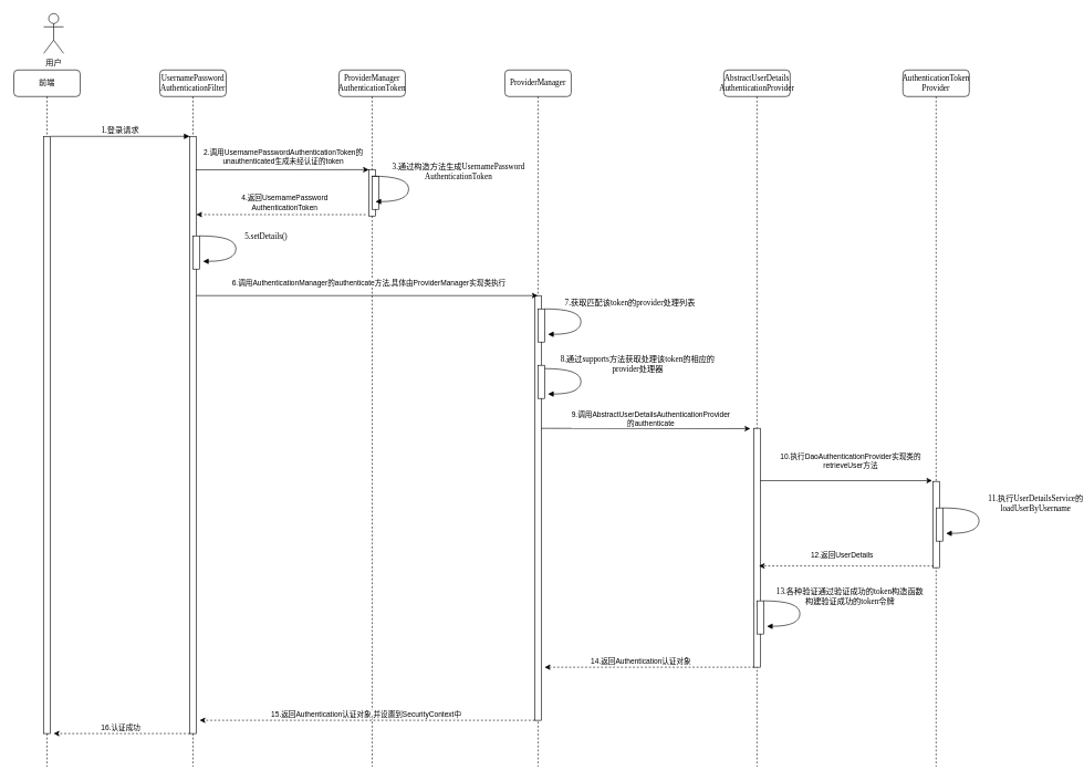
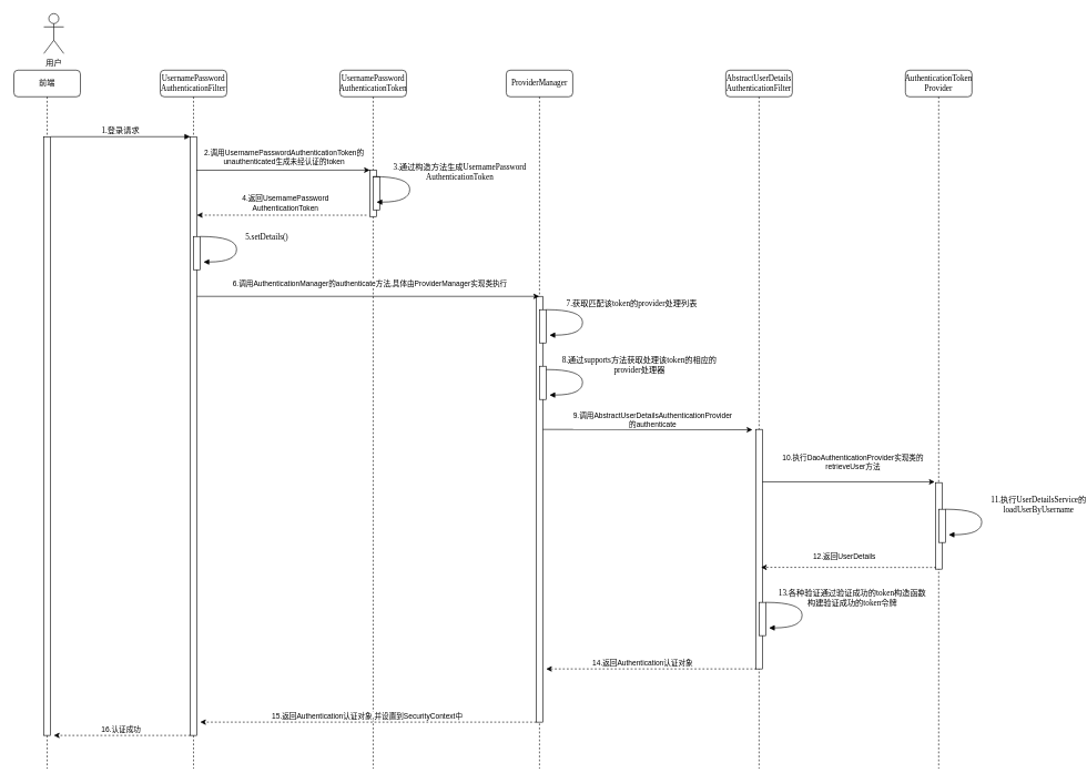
  <mxCell id="0" />
  <mxCell id="1" parent="0" />
  <mxCell id="2" value="UsernamePassword&lt;br&gt;AuthenticationFilter" style="shape=umlLifeline;perimeter=lifelinePerimeter;whiteSpace=wrap;html=1;container=1;collapsible=0;recursiveResize=0;outlineConnect=0;rounded=1;shadow=0;comic=0;labelBackgroundColor=none;strokeWidth=1;fontFamily=Verdana;fontSize=12;align=center;" parent="1" vertex="1"><mxGeometry x="240" y="105" width="100" height="1050" as="geometry" /></mxCell>
  <mxCell id="3" value="" style="html=1;points=[];perimeter=orthogonalPerimeter;rounded=0;shadow=0;comic=0;labelBackgroundColor=none;strokeWidth=1;fontFamily=Verdana;fontSize=12;align=center;" parent="2" vertex="1"><mxGeometry x="45" y="100" width="10" height="900" as="geometry" /></mxCell>
  <mxCell id="4" value="" style="html=1;points=[];perimeter=orthogonalPerimeter;rounded=0;shadow=0;comic=0;labelBackgroundColor=none;strokeWidth=1;fontFamily=Verdana;fontSize=12;align=center;" vertex="1" parent="2"><mxGeometry x="50" y="250" width="10" height="50" as="geometry" /></mxCell>
- <mxCell id="5" value="ProviderManager&lt;br&gt;AuthenticationToken" style="shape=umlLifeline;perimeter=lifelinePerimeter;whiteSpace=wrap;html=1;container=1;collapsible=0;recursiveResize=0;outlineConnect=0;rounded=1;shadow=0;comic=0;labelBackgroundColor=none;strokeWidth=1;fontFamily=Verdana;fontSize=12;align=center;" parent="1" vertex="1"><mxGeometry x="510" y="105" width="100" height="1050" as="geometry" /></mxCell>
+ <mxCell id="5" value="UsernamePassword&lt;br&gt;AuthenticationToken" style="shape=umlLifeline;perimeter=lifelinePerimeter;whiteSpace=wrap;html=1;container=1;collapsible=0;recursiveResize=0;outlineConnect=0;rounded=1;shadow=0;comic=0;labelBackgroundColor=none;strokeWidth=1;fontFamily=Verdana;fontSize=12;align=center;" parent="1" vertex="1"><mxGeometry x="510" y="105" width="100" height="1050" as="geometry" /></mxCell>
  <mxCell id="6" value="" style="html=1;points=[];perimeter=orthogonalPerimeter;rounded=0;shadow=0;comic=0;labelBackgroundColor=none;strokeWidth=1;fontFamily=Verdana;fontSize=12;align=center;" vertex="1" parent="5"><mxGeometry x="45" y="150" width="10" height="70" as="geometry" /></mxCell>
  <mxCell id="7" value="" style="html=1;points=[];perimeter=orthogonalPerimeter;rounded=0;shadow=0;comic=0;labelBackgroundColor=none;strokeWidth=1;fontFamily=Verdana;fontSize=12;align=center;" vertex="1" parent="5"><mxGeometry x="50" y="160" width="10" height="50" as="geometry" /></mxCell>
  <mxCell id="8" value="3.通过构造方法生成UsernamePassword&lt;br&gt;AuthenticationToken" style="html=1;verticalAlign=bottom;endArrow=block;labelBackgroundColor=none;fontFamily=Verdana;fontSize=12;elbow=vertical;edgeStyle=orthogonalEdgeStyle;curved=1;entryX=1;entryY=0.286;entryPerimeter=0;exitX=1.038;exitY=0.345;exitPerimeter=0;" edge="1" parent="5"><mxGeometry x="-0.093" y="75" relative="1" as="geometry"><mxPoint x="50.003" y="160" as="sourcePoint" /><mxPoint x="55.003" y="198.333" as="targetPoint" /><Array as="points"><mxPoint x="105" y="160" /><mxPoint x="105" y="198" /></Array><mxPoint as="offset" /></mxGeometry></mxCell>
  <mxCell id="9" value="ProviderManager" style="shape=umlLifeline;perimeter=lifelinePerimeter;whiteSpace=wrap;html=1;container=1;collapsible=0;recursiveResize=0;outlineConnect=0;rounded=1;shadow=0;comic=0;labelBackgroundColor=none;strokeWidth=1;fontFamily=Verdana;fontSize=12;align=center;" parent="1" vertex="1"><mxGeometry x="760" y="105" width="100" height="1050" as="geometry" /></mxCell>
  <mxCell id="10" value="" style="html=1;points=[];perimeter=orthogonalPerimeter;rounded=0;shadow=0;comic=0;labelBackgroundColor=none;strokeWidth=1;fontFamily=Verdana;fontSize=12;align=center;" vertex="1" parent="9"><mxGeometry x="45" y="340" width="10" height="640" as="geometry" /></mxCell>
  <mxCell id="11" value="" style="html=1;points=[];perimeter=orthogonalPerimeter;rounded=0;shadow=0;comic=0;labelBackgroundColor=none;strokeWidth=1;fontFamily=Verdana;fontSize=12;align=center;" vertex="1" parent="9"><mxGeometry x="50" y="360" width="10" height="50" as="geometry" /></mxCell>
  <mxCell id="12" value="" style="html=1;points=[];perimeter=orthogonalPerimeter;rounded=0;shadow=0;comic=0;labelBackgroundColor=none;strokeWidth=1;fontFamily=Verdana;fontSize=12;align=center;" vertex="1" parent="9"><mxGeometry x="50" y="445" width="10" height="50" as="geometry" /></mxCell>
  <mxCell id="13" value="前端" style="shape=umlLifeline;perimeter=lifelinePerimeter;whiteSpace=wrap;html=1;container=1;collapsible=0;recursiveResize=0;outlineConnect=0;rounded=1;shadow=0;comic=0;labelBackgroundColor=none;strokeWidth=1;fontFamily=Verdana;fontSize=12;align=center;" parent="1" vertex="1"><mxGeometry x="20" y="105" width="100" height="1050" as="geometry" /></mxCell>
  <mxCell id="14" value="" style="html=1;points=[];perimeter=orthogonalPerimeter;rounded=0;shadow=0;comic=0;labelBackgroundColor=none;strokeWidth=1;fontFamily=Verdana;fontSize=12;align=center;" parent="13" vertex="1"><mxGeometry x="45" y="100" width="10" height="900" as="geometry" /></mxCell>
  <mxCell id="15" value="1.登录请求" style="html=1;verticalAlign=bottom;endArrow=block;entryX=0;entryY=0;labelBackgroundColor=none;fontFamily=Verdana;fontSize=12;edgeStyle=elbowEdgeStyle;elbow=vertical;" parent="1" source="14" target="3" edge="1"><mxGeometry relative="1" as="geometry"><mxPoint x="220" y="215" as="sourcePoint" /></mxGeometry></mxCell>
  <mxCell id="16" style="rounded=0;orthogonalLoop=1;jettySize=auto;html=1;dashed=1;" parent="1" edge="1"><mxGeometry relative="1" as="geometry"><mxPoint x="285" y="1105" as="sourcePoint" /><mxPoint x="80" y="1105" as="targetPoint" /></mxGeometry></mxCell>
  <mxCell id="17" value="16.认证成功" style="edgeLabel;html=1;align=center;verticalAlign=middle;resizable=0;points=[];" vertex="1" connectable="0" parent="16"><mxGeometry x="-0.112" y="1" relative="1" as="geometry"><mxPoint x="-14" y="-11" as="offset" /></mxGeometry></mxCell>
  <mxCell id="18" value="用户" style="shape=umlActor;verticalLabelPosition=bottom;verticalAlign=top;html=1;outlineConnect=0;" parent="1" vertex="1"><mxGeometry x="65" y="20" width="30" height="60" as="geometry" /></mxCell>
  <mxCell id="19" value="5.setDetails()" style="html=1;verticalAlign=bottom;endArrow=block;labelBackgroundColor=none;fontFamily=Verdana;fontSize=12;elbow=vertical;edgeStyle=orthogonalEdgeStyle;curved=1;entryX=1;entryY=0.286;entryPerimeter=0;exitX=1.038;exitY=0.345;exitPerimeter=0;" edge="1" parent="1"><mxGeometry x="-0.093" y="45" relative="1" as="geometry"><mxPoint x="300.003" y="355" as="sourcePoint" /><mxPoint x="305.003" y="393.333" as="targetPoint" /><Array as="points"><mxPoint x="354.67" y="355" /><mxPoint x="354.67" y="393" /></Array><mxPoint as="offset" /></mxGeometry></mxCell>
  <mxCell id="20" style="rounded=0;orthogonalLoop=1;jettySize=auto;html=1;exitX=0.9;exitY=0.056;exitDx=0;exitDy=0;exitPerimeter=0;entryX=0;entryY=0.003;entryDx=0;entryDy=0;entryPerimeter=0;" edge="1" parent="1" source="3" target="6"><mxGeometry relative="1" as="geometry"><mxPoint x="360" y="265" as="targetPoint" /></mxGeometry></mxCell>
  <mxCell id="21" value="2.调用UsernamePasswordAuthenticationToken的&lt;br&gt;unauthenticated生成未经认证的token" style="edgeLabel;html=1;align=center;verticalAlign=middle;resizable=0;points=[];" vertex="1" connectable="0" parent="20"><mxGeometry x="0.007" y="-4" relative="1" as="geometry"><mxPoint y="-24" as="offset" /></mxGeometry></mxCell>
  <mxCell id="22" style="rounded=0;orthogonalLoop=1;jettySize=auto;html=1;entryX=1;entryY=0.131;entryDx=0;entryDy=0;entryPerimeter=0;dashed=1;" edge="1" parent="1" target="3"><mxGeometry relative="1" as="geometry"><mxPoint x="550" y="323" as="sourcePoint" /><mxPoint x="300" y="323" as="targetPoint" /></mxGeometry></mxCell>
  <mxCell id="23" value="4.返回UsernamePassword&lt;br&gt;AuthenticationToken" style="edgeLabel;html=1;align=center;verticalAlign=middle;resizable=0;points=[];" vertex="1" connectable="0" parent="22"><mxGeometry x="-0.035" y="-1" relative="1" as="geometry"><mxPoint y="-17" as="offset" /></mxGeometry></mxCell>
  <mxCell id="24" style="rounded=0;orthogonalLoop=1;jettySize=auto;html=1;exitX=0.9;exitY=0.056;exitDx=0;exitDy=0;exitPerimeter=0;" edge="1" parent="1" target="9"><mxGeometry relative="1" as="geometry"><mxPoint x="556" y="445" as="targetPoint" /><mxPoint x="295" y="445" as="sourcePoint" /></mxGeometry></mxCell>
  <mxCell id="25" value="6.调用AuthenticationManager的authenticate方法,具体由ProviderManager实现类执行" style="edgeLabel;html=1;align=center;verticalAlign=middle;resizable=0;points=[];" vertex="1" connectable="0" parent="24"><mxGeometry x="0.007" y="-4" relative="1" as="geometry"><mxPoint y="-24" as="offset" /></mxGeometry></mxCell>
  <mxCell id="26" value="7.获取匹配该token的provider处理列表&amp;nbsp;" style="html=1;verticalAlign=bottom;endArrow=block;labelBackgroundColor=none;fontFamily=Verdana;fontSize=12;elbow=vertical;edgeStyle=orthogonalEdgeStyle;curved=1;entryX=1;entryY=0.286;entryPerimeter=0;exitX=1.038;exitY=0.345;exitPerimeter=0;" edge="1" parent="1"><mxGeometry x="-0.233" y="75" relative="1" as="geometry"><mxPoint x="820.003" y="465" as="sourcePoint" /><mxPoint x="825.003" y="503.333" as="targetPoint" /><Array as="points"><mxPoint x="874.67" y="465" /><mxPoint x="874.67" y="503" /></Array><mxPoint as="offset" /></mxGeometry></mxCell>
  <mxCell id="27" value="8.通过supports方法获取处理该token的相应的&lt;br&gt;provider处理器" style="html=1;verticalAlign=bottom;endArrow=block;labelBackgroundColor=none;fontFamily=Verdana;fontSize=12;elbow=vertical;edgeStyle=orthogonalEdgeStyle;curved=1;entryX=1;entryY=0.286;entryPerimeter=0;exitX=1.038;exitY=0.345;exitPerimeter=0;" edge="1" parent="1"><mxGeometry x="-0.093" y="85" relative="1" as="geometry"><mxPoint x="820.003" y="555" as="sourcePoint" /><mxPoint x="825.003" y="593.333" as="targetPoint" /><Array as="points"><mxPoint x="874.67" y="555" /><mxPoint x="874.67" y="593" /></Array><mxPoint as="offset" /></mxGeometry></mxCell>
- <mxCell id="28" value="AbstractUserDetails&lt;br&gt;AuthenticationProvider" style="shape=umlLifeline;perimeter=lifelinePerimeter;whiteSpace=wrap;html=1;container=1;collapsible=0;recursiveResize=0;outlineConnect=0;rounded=1;shadow=0;comic=0;labelBackgroundColor=none;strokeWidth=1;fontFamily=Verdana;fontSize=12;align=center;" vertex="1" parent="1"><mxGeometry x="1090" y="105" width="100" height="1050" as="geometry" /></mxCell>
+ <mxCell id="28" value="AbstractUserDetails&lt;br&gt;AuthenticationFilter" style="shape=umlLifeline;perimeter=lifelinePerimeter;whiteSpace=wrap;html=1;container=1;collapsible=0;recursiveResize=0;outlineConnect=0;rounded=1;shadow=0;comic=0;labelBackgroundColor=none;strokeWidth=1;fontFamily=Verdana;fontSize=12;align=center;" vertex="1" parent="1"><mxGeometry x="1090" y="105" width="100" height="1050" as="geometry" /></mxCell>
  <mxCell id="29" value="" style="html=1;points=[];perimeter=orthogonalPerimeter;rounded=0;shadow=0;comic=0;labelBackgroundColor=none;strokeWidth=1;fontFamily=Verdana;fontSize=12;align=center;" vertex="1" parent="28"><mxGeometry x="45" y="540" width="10" height="360" as="geometry" /></mxCell>
  <mxCell id="30" style="rounded=0;orthogonalLoop=1;jettySize=auto;html=1;" edge="1" parent="28"><mxGeometry relative="1" as="geometry"><mxPoint x="-275" y="540" as="sourcePoint" /><mxPoint x="40" y="540.5" as="targetPoint" /></mxGeometry></mxCell>
  <mxCell id="31" value="9.调用AbstractUserDetailsAuthenticationProvider&lt;br&gt;的authenticate" style="edgeLabel;html=1;align=center;verticalAlign=middle;resizable=0;points=[];" vertex="1" connectable="0" parent="30"><mxGeometry x="-0.213" relative="1" as="geometry"><mxPoint x="41" y="-15" as="offset" /></mxGeometry></mxCell>
  <mxCell id="32" value="" style="html=1;points=[];perimeter=orthogonalPerimeter;rounded=0;shadow=0;comic=0;labelBackgroundColor=none;strokeWidth=1;fontFamily=Verdana;fontSize=12;align=center;" vertex="1" parent="28"><mxGeometry x="50" y="800" width="10" height="50" as="geometry" /></mxCell>
  <mxCell id="33" value="AuthenticationToken&lt;br&gt;Provider" style="shape=umlLifeline;perimeter=lifelinePerimeter;whiteSpace=wrap;html=1;container=1;collapsible=0;recursiveResize=0;outlineConnect=0;rounded=1;shadow=0;comic=0;labelBackgroundColor=none;strokeWidth=1;fontFamily=Verdana;fontSize=12;align=center;" vertex="1" parent="1"><mxGeometry x="1360" y="105" width="100" height="1050" as="geometry" /></mxCell>
  <mxCell id="34" value="" style="html=1;points=[];perimeter=orthogonalPerimeter;rounded=0;shadow=0;comic=0;labelBackgroundColor=none;strokeWidth=1;fontFamily=Verdana;fontSize=12;align=center;" vertex="1" parent="33"><mxGeometry x="45" y="620" width="10" height="130" as="geometry" /></mxCell>
  <mxCell id="35" value="" style="html=1;points=[];perimeter=orthogonalPerimeter;rounded=0;shadow=0;comic=0;labelBackgroundColor=none;strokeWidth=1;fontFamily=Verdana;fontSize=12;align=center;" vertex="1" parent="33"><mxGeometry x="50" y="660" width="10" height="50" as="geometry" /></mxCell>
  <mxCell id="36" style="rounded=0;orthogonalLoop=1;jettySize=auto;html=1;entryX=-0.1;entryY=-0.009;entryDx=0;entryDy=0;entryPerimeter=0;" edge="1" parent="1" source="29" target="34"><mxGeometry relative="1" as="geometry" /></mxCell>
  <mxCell id="37" value="10.执行DaoAuthenticationProvider实现类的&lt;br&gt;retrieveUser方法" style="edgeLabel;html=1;align=center;verticalAlign=middle;resizable=0;points=[];" vertex="1" connectable="0" parent="36"><mxGeometry x="-0.274" y="2" relative="1" as="geometry"><mxPoint x="41" y="-27" as="offset" /></mxGeometry></mxCell>
  <mxCell id="38" value="11.执行UserDetailsService的&lt;br&gt;loadUserByUsername" style="html=1;verticalAlign=bottom;endArrow=block;labelBackgroundColor=none;fontFamily=Verdana;fontSize=12;elbow=vertical;edgeStyle=orthogonalEdgeStyle;curved=1;entryX=1;entryY=0.286;entryPerimeter=0;exitX=1.038;exitY=0.345;exitPerimeter=0;" edge="1" parent="1"><mxGeometry x="-0.093" y="85" relative="1" as="geometry"><mxPoint x="1420.003" y="765" as="sourcePoint" /><mxPoint x="1425.003" y="803.333" as="targetPoint" /><Array as="points"><mxPoint x="1474.67" y="765" /><mxPoint x="1474.67" y="803" /></Array><mxPoint as="offset" /></mxGeometry></mxCell>
  <mxCell id="39" style="rounded=0;orthogonalLoop=1;jettySize=auto;html=1;exitX=0.1;exitY=0.981;exitDx=0;exitDy=0;exitPerimeter=0;entryX=0.8;entryY=0.576;entryDx=0;entryDy=0;entryPerimeter=0;dashed=1;" edge="1" parent="1" source="34" target="29"><mxGeometry relative="1" as="geometry"><mxPoint x="1150" y="855" as="targetPoint" /></mxGeometry></mxCell>
  <mxCell id="40" value="12.返回UserDetails" style="edgeLabel;html=1;align=center;verticalAlign=middle;resizable=0;points=[];" vertex="1" connectable="0" parent="39"><mxGeometry x="0.057" y="-3" relative="1" as="geometry"><mxPoint y="-14" as="offset" /></mxGeometry></mxCell>
  <mxCell id="41" value="13.各种验证通过验证成功的token构造函数&lt;br&gt;构建验证成功的token令牌" style="html=1;verticalAlign=bottom;endArrow=block;labelBackgroundColor=none;fontFamily=Verdana;fontSize=12;elbow=vertical;edgeStyle=orthogonalEdgeStyle;curved=1;entryX=1;entryY=0.286;entryPerimeter=0;exitX=1.038;exitY=0.345;exitPerimeter=0;" edge="1" parent="1"><mxGeometry x="-0.093" y="75" relative="1" as="geometry"><mxPoint x="1150.003" y="905" as="sourcePoint" /><mxPoint x="1155.003" y="943.333" as="targetPoint" /><Array as="points"><mxPoint x="1204.67" y="905" /><mxPoint x="1204.67" y="943" /></Array><mxPoint as="offset" /></mxGeometry></mxCell>
  <mxCell id="42" style="rounded=0;orthogonalLoop=1;jettySize=auto;html=1;exitX=0.1;exitY=1;exitDx=0;exitDy=0;exitPerimeter=0;dashed=1;" edge="1" parent="1" source="29"><mxGeometry relative="1" as="geometry"><mxPoint x="820" y="1005" as="targetPoint" /></mxGeometry></mxCell>
  <mxCell id="43" value="14.返回Authentication认证对象" style="edgeLabel;html=1;align=center;verticalAlign=middle;resizable=0;points=[];" vertex="1" connectable="0" parent="42"><mxGeometry x="0.089" y="-2" relative="1" as="geometry"><mxPoint y="-8" as="offset" /></mxGeometry></mxCell>
  <mxCell id="44" style="rounded=0;orthogonalLoop=1;jettySize=auto;html=1;dashed=1;" edge="1" parent="1"><mxGeometry relative="1" as="geometry"><mxPoint x="805" y="1085" as="sourcePoint" /><mxPoint x="300" y="1085" as="targetPoint" /></mxGeometry></mxCell>
  <mxCell id="45" value="15.返回Authentication认证对象,并设置到SecurityContext中" style="edgeLabel;html=1;align=center;verticalAlign=middle;resizable=0;points=[];" vertex="1" connectable="0" parent="44"><mxGeometry x="0.35" y="-2" relative="1" as="geometry"><mxPoint x="86" y="-8" as="offset" /></mxGeometry></mxCell>
